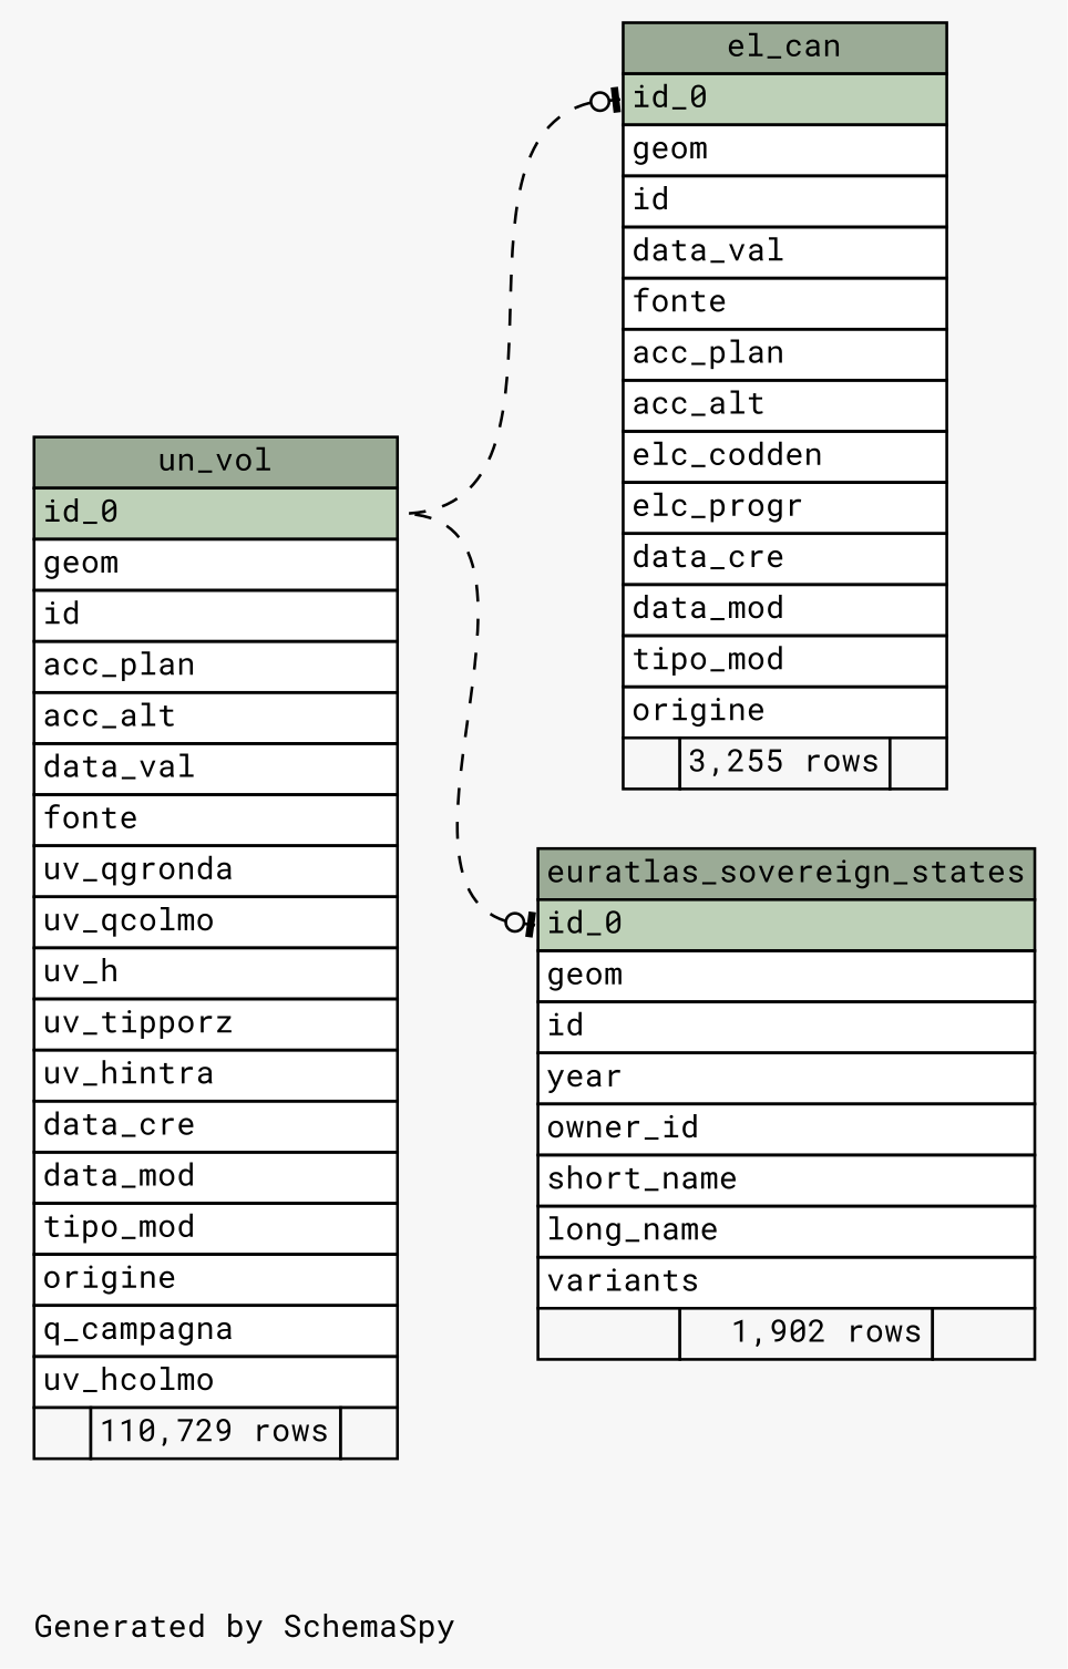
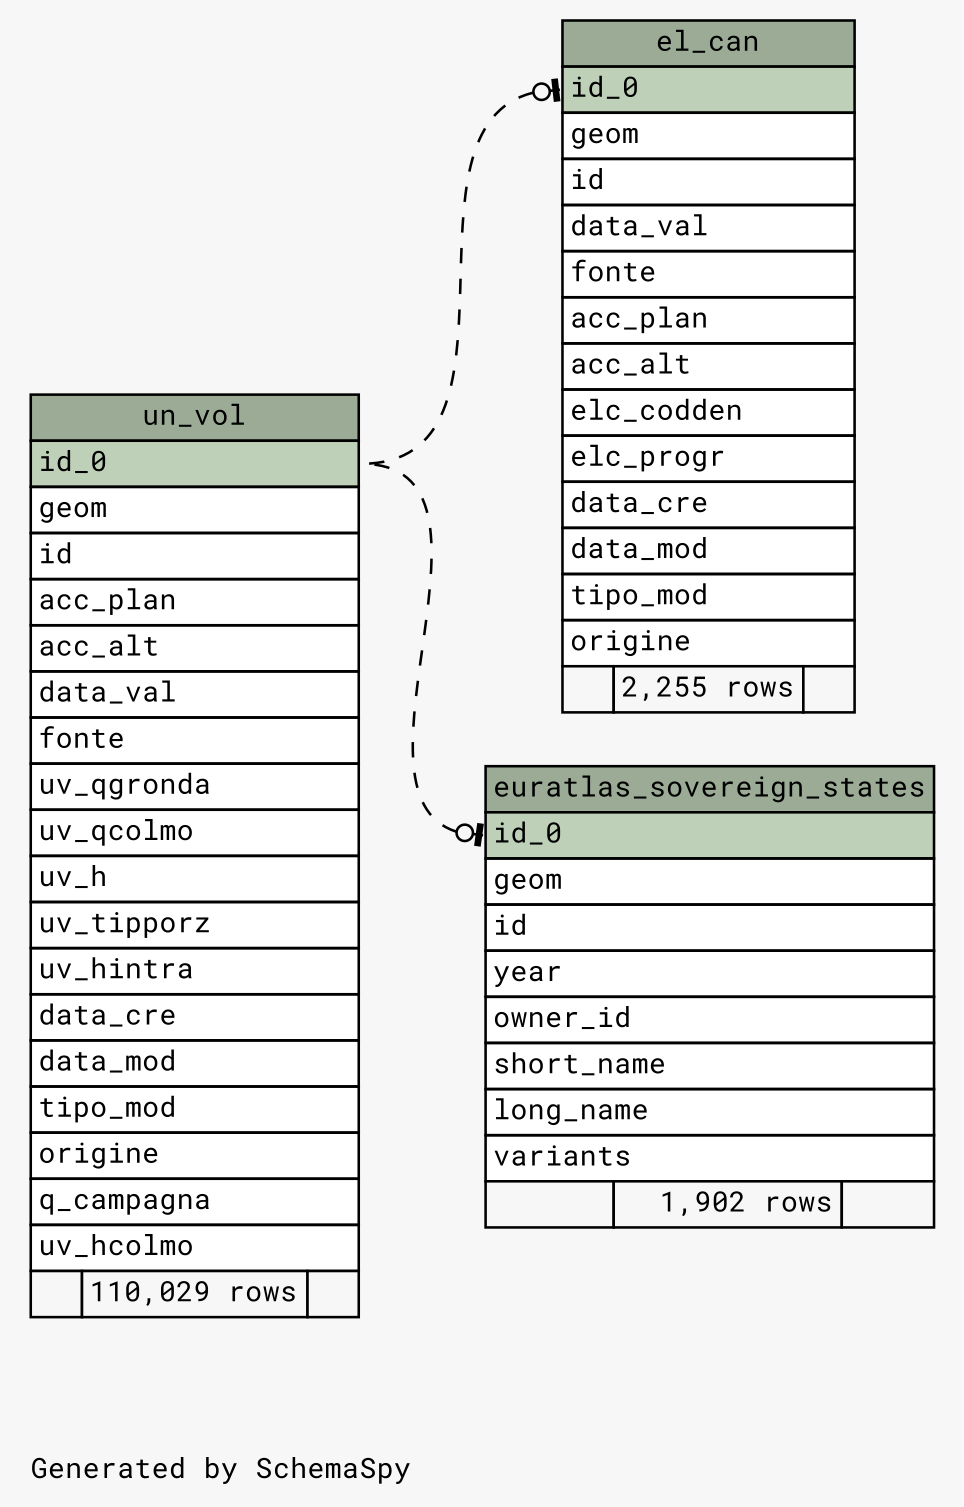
  digraph {
    bgcolor="#f7f7f7"
    fontname="Roboto Mono"
    fontsize=11
    label="\nGenerated by SchemaSpy"
    labeljust=l
    nodesep=0.18
    rankdir=RL
    ranksep=0.46
    node [fontname="Roboto Mono" fontsize=11 shape=plaintext]
    edge [arrowhead=none arrowsize=0.8 arrowtail=teeodot dir=back fontname="Roboto Mono" headport="id_0:e" style=dashed tailport="id_0:w"]
-   n1 [label=<     <TABLE BORDER="0" CELLBORDER="1" CELLSPACING="0" BGCOLOR="#ffffff">       <TR><TD COLSPAN="3" BGCOLOR="#9bab96" ALIGN="CENTER">el_can</TD></TR>       <TR><TD PORT="id_0" COLSPAN="3" BGCOLOR="#bed1b8" ALIGN="LEFT">id_0</TD></TR>       <TR><TD PORT="geom" COLSPAN="3" ALIGN="LEFT">geom</TD></TR>       <TR><TD PORT="id" COLSPAN="3" ALIGN="LEFT">id</TD></TR>       <TR><TD PORT="data_val" COLSPAN="3" ALIGN="LEFT">data_val</TD></TR>       <TR><TD PORT="fonte" COLSPAN="3" ALIGN="LEFT">fonte</TD></TR>       <TR><TD PORT="acc_plan" COLSPAN="3" ALIGN="LEFT">acc_plan</TD></TR>       <TR><TD PORT="acc_alt" COLSPAN="3" ALIGN="LEFT">acc_alt</TD></TR>       <TR><TD PORT="elc_codden" COLSPAN="3" ALIGN="LEFT">elc_codden</TD></TR>       <TR><TD PORT="elc_progr" COLSPAN="3" ALIGN="LEFT">elc_progr</TD></TR>       <TR><TD PORT="data_cre" COLSPAN="3" ALIGN="LEFT">data_cre</TD></TR>       <TR><TD PORT="data_mod" COLSPAN="3" ALIGN="LEFT">data_mod</TD></TR>       <TR><TD PORT="tipo_mod" COLSPAN="3" ALIGN="LEFT">tipo_mod</TD></TR>       <TR><TD PORT="origine" COLSPAN="3" ALIGN="LEFT">origine</TD></TR>       <TR><TD ALIGN="LEFT" BGCOLOR="#f7f7f7">  </TD><TD ALIGN="RIGHT" BGCOLOR="#f7f7f7">3,255 rows</TD><TD ALIGN="RIGHT" BGCOLOR="#f7f7f7">  </TD></TR>     </TABLE>>]
-   n2 [label=<     <TABLE BORDER="0" CELLBORDER="1" CELLSPACING="0" BGCOLOR="#ffffff">       <TR><TD COLSPAN="3" BGCOLOR="#9bab96" ALIGN="CENTER">un_vol</TD></TR>       <TR><TD PORT="id_0" COLSPAN="3" BGCOLOR="#bed1b8" ALIGN="LEFT">id_0</TD></TR>       <TR><TD PORT="geom" COLSPAN="3" ALIGN="LEFT">geom</TD></TR>       <TR><TD PORT="id" COLSPAN="3" ALIGN="LEFT">id</TD></TR>       <TR><TD PORT="acc_plan" COLSPAN="3" ALIGN="LEFT">acc_plan</TD></TR>       <TR><TD PORT="acc_alt" COLSPAN="3" ALIGN="LEFT">acc_alt</TD></TR>       <TR><TD PORT="data_val" COLSPAN="3" ALIGN="LEFT">data_val</TD></TR>       <TR><TD PORT="fonte" COLSPAN="3" ALIGN="LEFT">fonte</TD></TR>       <TR><TD PORT="uv_qgronda" COLSPAN="3" ALIGN="LEFT">uv_qgronda</TD></TR>       <TR><TD PORT="uv_qcolmo" COLSPAN="3" ALIGN="LEFT">uv_qcolmo</TD></TR>       <TR><TD PORT="uv_h" COLSPAN="3" ALIGN="LEFT">uv_h</TD></TR>       <TR><TD PORT="uv_tipporz" COLSPAN="3" ALIGN="LEFT">uv_tipporz</TD></TR>       <TR><TD PORT="uv_hintra" COLSPAN="3" ALIGN="LEFT">uv_hintra</TD></TR>       <TR><TD PORT="data_cre" COLSPAN="3" ALIGN="LEFT">data_cre</TD></TR>       <TR><TD PORT="data_mod" COLSPAN="3" ALIGN="LEFT">data_mod</TD></TR>       <TR><TD PORT="tipo_mod" COLSPAN="3" ALIGN="LEFT">tipo_mod</TD></TR>       <TR><TD PORT="origine" COLSPAN="3" ALIGN="LEFT">origine</TD></TR>       <TR><TD PORT="q_campagna" COLSPAN="3" ALIGN="LEFT">q_campagna</TD></TR>       <TR><TD PORT="uv_hcolmo" COLSPAN="3" ALIGN="LEFT">uv_hcolmo</TD></TR>       <TR><TD ALIGN="LEFT" BGCOLOR="#f7f7f7">  </TD><TD ALIGN="RIGHT" BGCOLOR="#f7f7f7">110,729 rows</TD><TD ALIGN="RIGHT" BGCOLOR="#f7f7f7">  </TD></TR>     </TABLE>>]
+   n1 [label=<     <TABLE BORDER="0" CELLBORDER="1" CELLSPACING="0" BGCOLOR="#ffffff">       <TR><TD COLSPAN="3" BGCOLOR="#9bab96" ALIGN="CENTER">el_can</TD></TR>       <TR><TD PORT="id_0" COLSPAN="3" BGCOLOR="#bed1b8" ALIGN="LEFT">id_0</TD></TR>       <TR><TD PORT="geom" COLSPAN="3" ALIGN="LEFT">geom</TD></TR>       <TR><TD PORT="id" COLSPAN="3" ALIGN="LEFT">id</TD></TR>       <TR><TD PORT="data_val" COLSPAN="3" ALIGN="LEFT">data_val</TD></TR>       <TR><TD PORT="fonte" COLSPAN="3" ALIGN="LEFT">fonte</TD></TR>       <TR><TD PORT="acc_plan" COLSPAN="3" ALIGN="LEFT">acc_plan</TD></TR>       <TR><TD PORT="acc_alt" COLSPAN="3" ALIGN="LEFT">acc_alt</TD></TR>       <TR><TD PORT="elc_codden" COLSPAN="3" ALIGN="LEFT">elc_codden</TD></TR>       <TR><TD PORT="elc_progr" COLSPAN="3" ALIGN="LEFT">elc_progr</TD></TR>       <TR><TD PORT="data_cre" COLSPAN="3" ALIGN="LEFT">data_cre</TD></TR>       <TR><TD PORT="data_mod" COLSPAN="3" ALIGN="LEFT">data_mod</TD></TR>       <TR><TD PORT="tipo_mod" COLSPAN="3" ALIGN="LEFT">tipo_mod</TD></TR>       <TR><TD PORT="origine" COLSPAN="3" ALIGN="LEFT">origine</TD></TR>       <TR><TD ALIGN="LEFT" BGCOLOR="#f7f7f7">  </TD><TD ALIGN="RIGHT" BGCOLOR="#f7f7f7">2,255 rows</TD><TD ALIGN="RIGHT" BGCOLOR="#f7f7f7">  </TD></TR>     </TABLE>>]
+   n2 [label=<     <TABLE BORDER="0" CELLBORDER="1" CELLSPACING="0" BGCOLOR="#ffffff">       <TR><TD COLSPAN="3" BGCOLOR="#9bab96" ALIGN="CENTER">un_vol</TD></TR>       <TR><TD PORT="id_0" COLSPAN="3" BGCOLOR="#bed1b8" ALIGN="LEFT">id_0</TD></TR>       <TR><TD PORT="geom" COLSPAN="3" ALIGN="LEFT">geom</TD></TR>       <TR><TD PORT="id" COLSPAN="3" ALIGN="LEFT">id</TD></TR>       <TR><TD PORT="acc_plan" COLSPAN="3" ALIGN="LEFT">acc_plan</TD></TR>       <TR><TD PORT="acc_alt" COLSPAN="3" ALIGN="LEFT">acc_alt</TD></TR>       <TR><TD PORT="data_val" COLSPAN="3" ALIGN="LEFT">data_val</TD></TR>       <TR><TD PORT="fonte" COLSPAN="3" ALIGN="LEFT">fonte</TD></TR>       <TR><TD PORT="uv_qgronda" COLSPAN="3" ALIGN="LEFT">uv_qgronda</TD></TR>       <TR><TD PORT="uv_qcolmo" COLSPAN="3" ALIGN="LEFT">uv_qcolmo</TD></TR>       <TR><TD PORT="uv_h" COLSPAN="3" ALIGN="LEFT">uv_h</TD></TR>       <TR><TD PORT="uv_tipporz" COLSPAN="3" ALIGN="LEFT">uv_tipporz</TD></TR>       <TR><TD PORT="uv_hintra" COLSPAN="3" ALIGN="LEFT">uv_hintra</TD></TR>       <TR><TD PORT="data_cre" COLSPAN="3" ALIGN="LEFT">data_cre</TD></TR>       <TR><TD PORT="data_mod" COLSPAN="3" ALIGN="LEFT">data_mod</TD></TR>       <TR><TD PORT="tipo_mod" COLSPAN="3" ALIGN="LEFT">tipo_mod</TD></TR>       <TR><TD PORT="origine" COLSPAN="3" ALIGN="LEFT">origine</TD></TR>       <TR><TD PORT="q_campagna" COLSPAN="3" ALIGN="LEFT">q_campagna</TD></TR>       <TR><TD PORT="uv_hcolmo" COLSPAN="3" ALIGN="LEFT">uv_hcolmo</TD></TR>       <TR><TD ALIGN="LEFT" BGCOLOR="#f7f7f7">  </TD><TD ALIGN="RIGHT" BGCOLOR="#f7f7f7">110,029 rows</TD><TD ALIGN="RIGHT" BGCOLOR="#f7f7f7">  </TD></TR>     </TABLE>>]
    n3 [label=<     <TABLE BORDER="0" CELLBORDER="1" CELLSPACING="0" BGCOLOR="#ffffff">       <TR><TD COLSPAN="3" BGCOLOR="#9bab96" ALIGN="CENTER">euratlas_sovereign_states</TD></TR>       <TR><TD PORT="id_0" COLSPAN="3" BGCOLOR="#bed1b8" ALIGN="LEFT">id_0</TD></TR>       <TR><TD PORT="geom" COLSPAN="3" ALIGN="LEFT">geom</TD></TR>       <TR><TD PORT="id" COLSPAN="3" ALIGN="LEFT">id</TD></TR>       <TR><TD PORT="year" COLSPAN="3" ALIGN="LEFT">year</TD></TR>       <TR><TD PORT="owner_id" COLSPAN="3" ALIGN="LEFT">owner_id</TD></TR>       <TR><TD PORT="short_name" COLSPAN="3" ALIGN="LEFT">short_name</TD></TR>       <TR><TD PORT="long_name" COLSPAN="3" ALIGN="LEFT">long_name</TD></TR>       <TR><TD PORT="variants" COLSPAN="3" ALIGN="LEFT">variants</TD></TR>       <TR><TD ALIGN="LEFT" BGCOLOR="#f7f7f7">  </TD><TD ALIGN="RIGHT" BGCOLOR="#f7f7f7">1,902 rows</TD><TD ALIGN="RIGHT" BGCOLOR="#f7f7f7">  </TD></TR>     </TABLE>>]
    n1 -> n2
    n3 -> n2
  }
